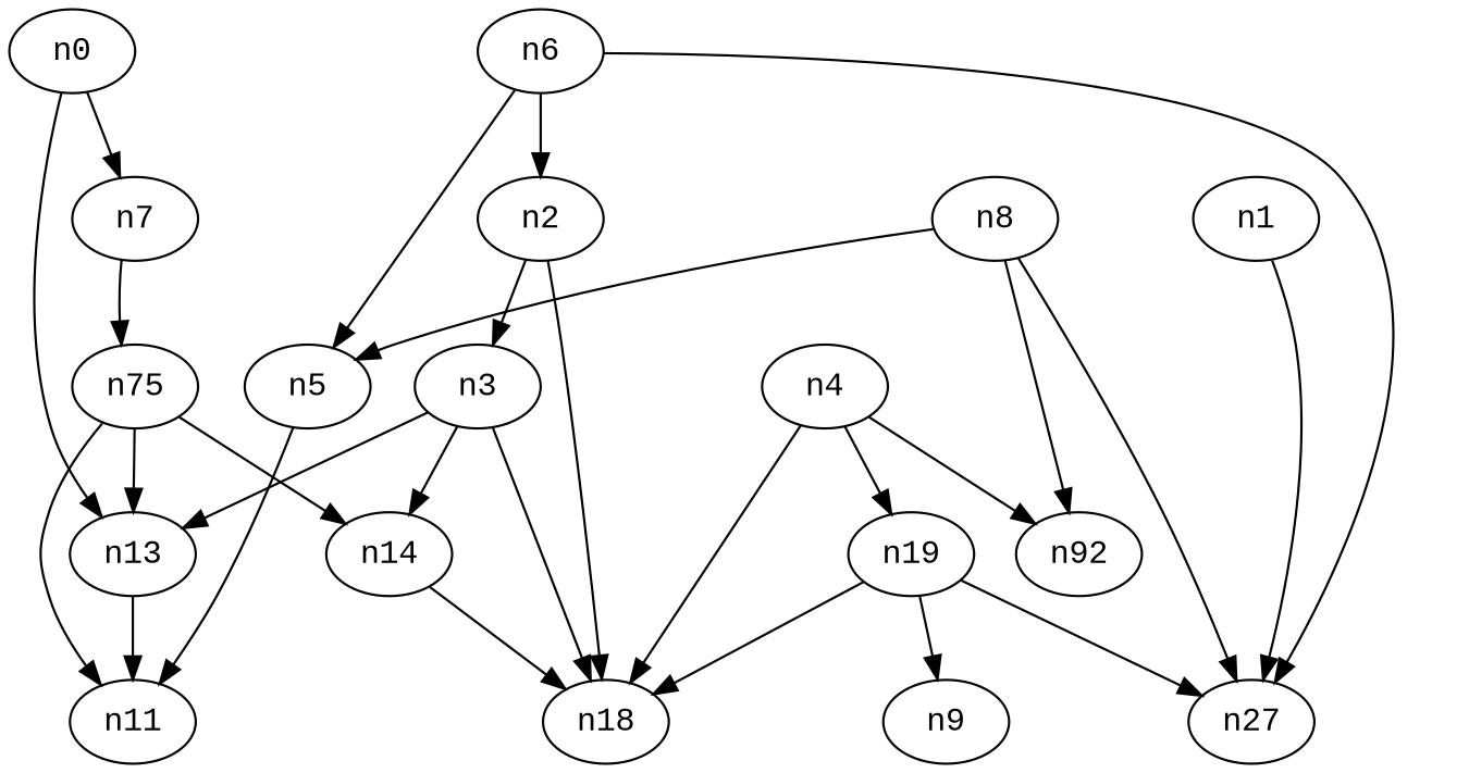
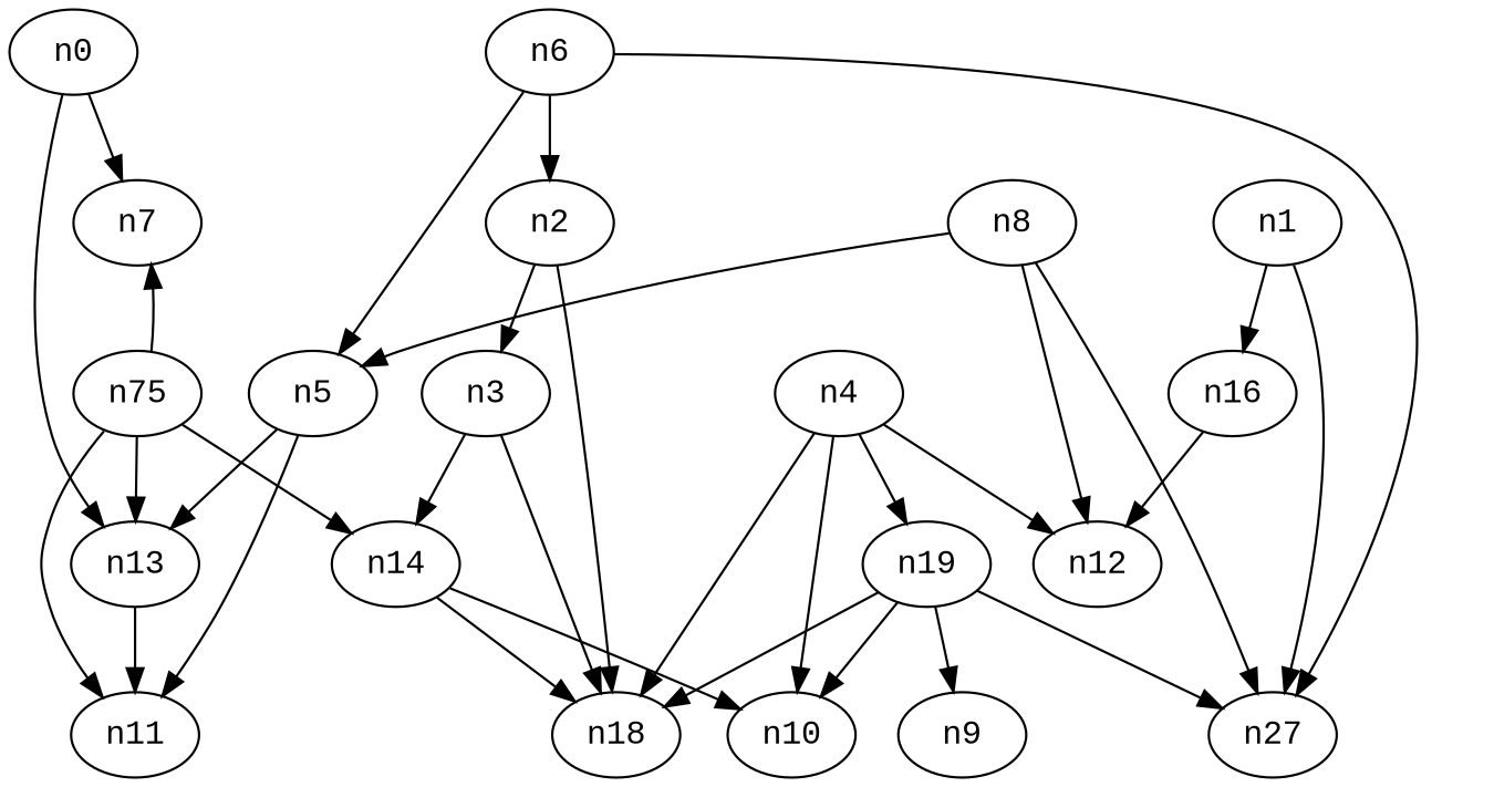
  digraph {
    fontname="Liberation Mono"
    node [fontname="Liberation Mono"]
    edge [fontname="Liberation Mono"]
    n0
    n7
    n13
    n11
    n1
+   n16
    n17 [label=n27]
-   n12 [label=n92]
+   n12
    n2
    n18
    n3
    n14
+   n10
    n4
    n19
    n9
    n5
    n6
    n8
    n15 [label=n75]
    n0 -> n7
    n0 -> n13
    n13 -> n11
+   n1 -> n16
    n1 -> n17
+   n16 -> n12
    n2 -> n18
    n2 -> n3
-   n3 -> n13
+   n5 -> n13
    n3 -> n18
    n3 -> n14
    n14 -> n18
+   n14 -> n10
    n4 -> n12
    n4 -> n18
+   n4 -> n10
    n4 -> n19
    n19 -> n17
    n19 -> n18
+   n19 -> n10
    n19 -> n9
    n5 -> n11
    n6 -> n17
    n6 -> n2
    n6 -> n5
    n8 -> n17
    n8 -> n12
    n8 -> n5
-   n7 -> n15
+   n15 -> n7
    n15 -> n13
    n15 -> n11
    n15 -> n14
  }
